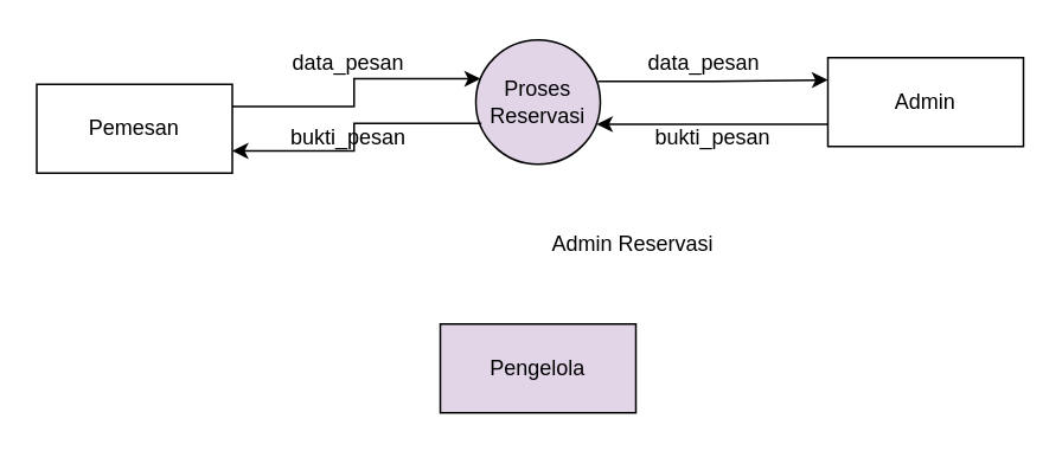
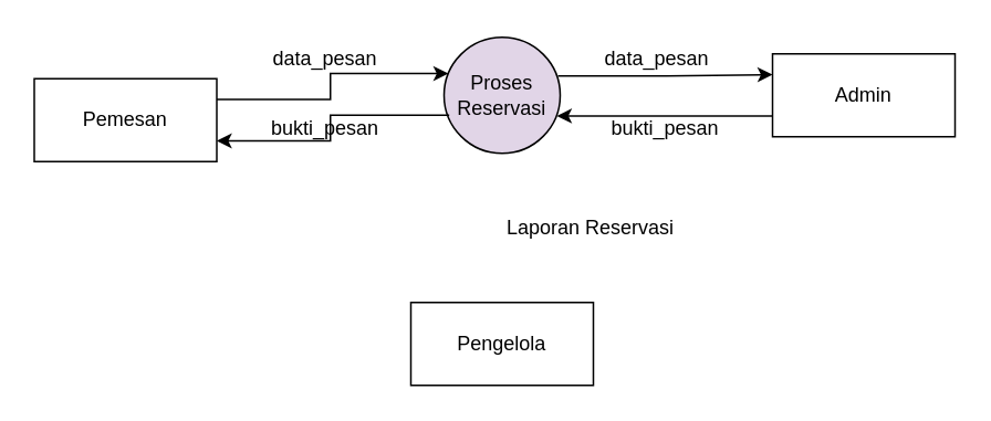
  <mxCell id="0" />
  <mxCell id="1" parent="0" />
  <mxCell id="2" value="Proses&lt;div&gt;Reservasi&lt;/div&gt;" style="ellipse;whiteSpace=wrap;html=1;fillColor=#e1d5e7;" vertex="1" parent="1"><mxGeometry x="267" y="22" width="70" height="70" as="geometry" /></mxCell>
  <mxCell id="3" value="Pemesan" style="html=1;whiteSpace=wrap;" vertex="1" parent="1"><mxGeometry x="20" y="47" width="110" height="50" as="geometry" /></mxCell>
  <mxCell id="4" value="Admin" style="html=1;whiteSpace=wrap;" vertex="1" parent="1"><mxGeometry x="465" y="32" width="110" height="50" as="geometry" /></mxCell>
- <mxCell id="5" value="Pengelola" style="html=1;whiteSpace=wrap;fillColor=#e1d5e7;" vertex="1" parent="1"><mxGeometry x="247" y="182" width="110" height="50" as="geometry" /></mxCell>
+ <mxCell id="5" value="Pengelola" style="html=1;whiteSpace=wrap;" vertex="1" parent="1"><mxGeometry x="247" y="182" width="110" height="50" as="geometry" /></mxCell>
  <mxCell id="6" style="edgeStyle=orthogonalEdgeStyle;rounded=0;orthogonalLoop=1;jettySize=auto;html=1;exitX=1;exitY=0.25;exitDx=0;exitDy=0;entryX=0.037;entryY=0.313;entryDx=0;entryDy=0;entryPerimeter=0;" edge="1" parent="1" source="3" target="2"><mxGeometry relative="1" as="geometry"><mxPoint x="265" y="44" as="targetPoint" /></mxGeometry></mxCell>
  <mxCell id="7" style="edgeStyle=orthogonalEdgeStyle;rounded=0;orthogonalLoop=1;jettySize=auto;html=1;exitX=1;exitY=0.75;exitDx=0;exitDy=0;endArrow=none;endFill=0;startArrow=classic;startFill=1;entryX=0.044;entryY=0.671;entryDx=0;entryDy=0;entryPerimeter=0;" edge="1" parent="1" source="3" target="2"><mxGeometry relative="1" as="geometry"><mxPoint x="127" y="73" as="sourcePoint" /><mxPoint x="265" y="70" as="targetPoint" /></mxGeometry></mxCell>
  <mxCell id="8" value="data_pesan" style="text;html=1;align=center;verticalAlign=middle;resizable=0;points=[];autosize=1;strokeColor=none;fillColor=none;" vertex="1" parent="1"><mxGeometry x="150" y="20" width="90" height="30" as="geometry" /></mxCell>
  <mxCell id="9" value="bukti_pesan" style="text;html=1;align=center;verticalAlign=middle;resizable=0;points=[];autosize=1;strokeColor=none;fillColor=none;" vertex="1" parent="1"><mxGeometry x="150" y="62" width="90" height="30" as="geometry" /></mxCell>
  <mxCell id="10" style="edgeStyle=orthogonalEdgeStyle;rounded=0;orthogonalLoop=1;jettySize=auto;html=1;exitX=0.981;exitY=0.334;exitDx=0;exitDy=0;entryX=0;entryY=0.25;entryDx=0;entryDy=0;exitPerimeter=0;" edge="1" parent="1" source="2" target="4"><mxGeometry relative="1" as="geometry"><mxPoint x="340" y="43.24" as="sourcePoint" /><mxPoint x="480" y="42.24" as="targetPoint" /></mxGeometry></mxCell>
  <mxCell id="11" style="edgeStyle=orthogonalEdgeStyle;rounded=0;orthogonalLoop=1;jettySize=auto;html=1;exitX=0;exitY=0.75;exitDx=0;exitDy=0;entryX=0.971;entryY=0.678;entryDx=0;entryDy=0;entryPerimeter=0;" edge="1" parent="1" source="4" target="2"><mxGeometry relative="1" as="geometry" /></mxCell>
  <mxCell id="12" value="data_pesan" style="text;html=1;align=center;verticalAlign=middle;resizable=0;points=[];autosize=1;strokeColor=none;fillColor=none;" vertex="1" parent="1"><mxGeometry x="350" y="20" width="90" height="30" as="geometry" /></mxCell>
  <mxCell id="13" value="bukti_pesan" style="text;html=1;align=center;verticalAlign=middle;resizable=0;points=[];autosize=1;strokeColor=none;fillColor=none;" vertex="1" parent="1"><mxGeometry x="355" y="62" width="90" height="30" as="geometry" /></mxCell>
- <mxCell id="14" value="Admin Reservasi" style="text;html=1;align=center;verticalAlign=middle;resizable=0;points=[];autosize=1;strokeColor=none;fillColor=none;" vertex="1" parent="1"><mxGeometry x="295" y="122" width="120" height="30" as="geometry" /></mxCell>
+ <mxCell id="14" value="Laporan Reservasi" style="text;html=1;align=center;verticalAlign=middle;resizable=0;points=[];autosize=1;strokeColor=none;fillColor=none;" vertex="1" parent="1"><mxGeometry x="295" y="122" width="120" height="30" as="geometry" /></mxCell>
